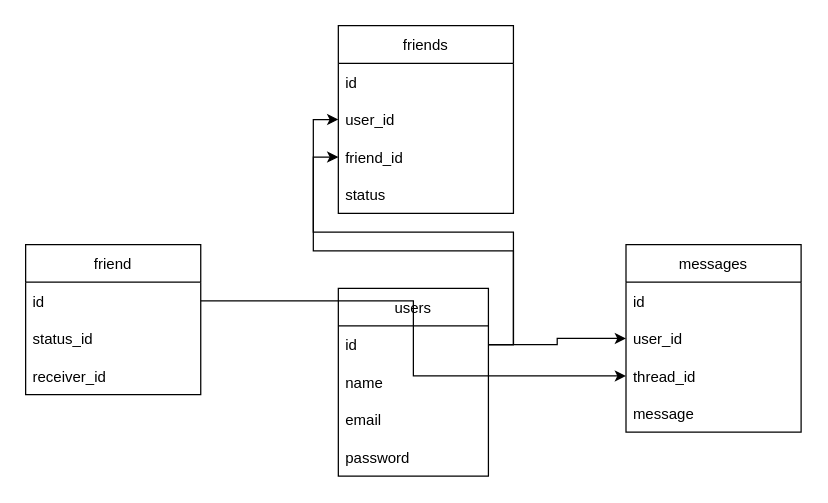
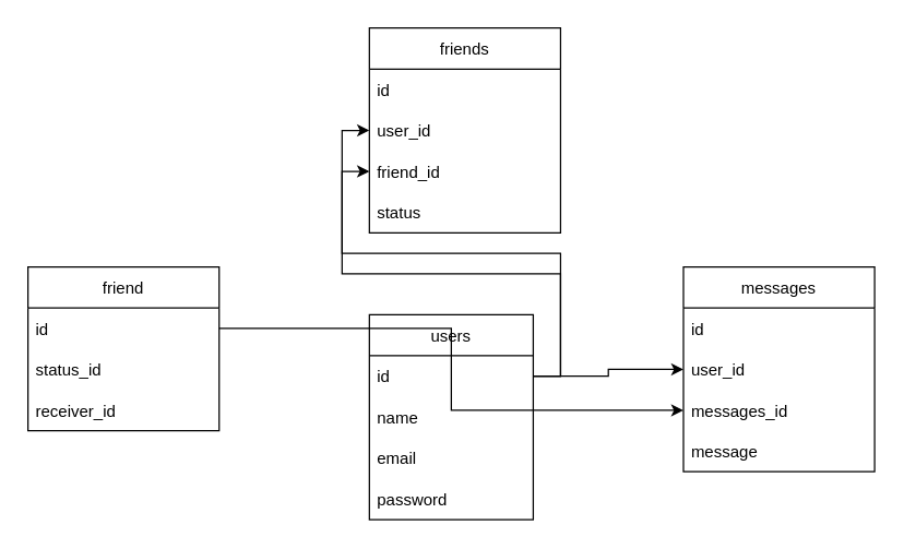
  <mxCell id="0" />
  <mxCell id="1" parent="0" />
  <mxCell id="2" value="friend" style="swimlane;fontStyle=0;childLayout=stackLayout;horizontal=1;startSize=30;horizontalStack=0;resizeParent=1;resizeParentMax=0;resizeLast=0;collapsible=1;marginBottom=0;" vertex="1" parent="1"><mxGeometry x="20" y="195" width="140" height="120" as="geometry" /></mxCell>
  <mxCell id="3" value="id" style="text;strokeColor=none;fillColor=none;align=left;verticalAlign=middle;spacingLeft=4;spacingRight=4;overflow=hidden;points=[[0,0.5],[1,0.5]];portConstraint=eastwest;rotatable=0;" vertex="1" parent="2"><mxGeometry y="30" width="140" height="30" as="geometry" /></mxCell>
  <mxCell id="4" value="status_id" style="text;strokeColor=none;fillColor=none;align=left;verticalAlign=middle;spacingLeft=4;spacingRight=4;overflow=hidden;points=[[0,0.5],[1,0.5]];portConstraint=eastwest;rotatable=0;" vertex="1" parent="2"><mxGeometry y="60" width="140" height="30" as="geometry" /></mxCell>
  <mxCell id="5" value="receiver_id" style="text;strokeColor=none;fillColor=none;align=left;verticalAlign=middle;spacingLeft=4;spacingRight=4;overflow=hidden;points=[[0,0.5],[1,0.5]];portConstraint=eastwest;rotatable=0;" vertex="1" parent="2"><mxGeometry y="90" width="140" height="30" as="geometry" /></mxCell>
  <mxCell id="6" value="messages" style="swimlane;fontStyle=0;childLayout=stackLayout;horizontal=1;startSize=30;horizontalStack=0;resizeParent=1;resizeParentMax=0;resizeLast=0;collapsible=1;marginBottom=0;" vertex="1" parent="1"><mxGeometry x="500" y="195" width="140" height="150" as="geometry" /></mxCell>
  <mxCell id="7" value="id" style="text;strokeColor=none;fillColor=none;align=left;verticalAlign=middle;spacingLeft=4;spacingRight=4;overflow=hidden;points=[[0,0.5],[1,0.5]];portConstraint=eastwest;rotatable=0;" vertex="1" parent="6"><mxGeometry y="30" width="140" height="30" as="geometry" /></mxCell>
  <mxCell id="8" value="user_id" style="text;strokeColor=none;fillColor=none;align=left;verticalAlign=middle;spacingLeft=4;spacingRight=4;overflow=hidden;points=[[0,0.5],[1,0.5]];portConstraint=eastwest;rotatable=0;" vertex="1" parent="6"><mxGeometry y="60" width="140" height="30" as="geometry" /></mxCell>
- <mxCell id="9" value="thread_id" style="text;strokeColor=none;fillColor=none;align=left;verticalAlign=middle;spacingLeft=4;spacingRight=4;overflow=hidden;points=[[0,0.5],[1,0.5]];portConstraint=eastwest;rotatable=0;" vertex="1" parent="6"><mxGeometry y="90" width="140" height="30" as="geometry" /></mxCell>
+ <mxCell id="9" value="messages_id" style="text;strokeColor=none;fillColor=none;align=left;verticalAlign=middle;spacingLeft=4;spacingRight=4;overflow=hidden;points=[[0,0.5],[1,0.5]];portConstraint=eastwest;rotatable=0;" vertex="1" parent="6"><mxGeometry y="90" width="140" height="30" as="geometry" /></mxCell>
  <mxCell id="10" value="message" style="text;strokeColor=none;fillColor=none;align=left;verticalAlign=middle;spacingLeft=4;spacingRight=4;overflow=hidden;points=[[0,0.5],[1,0.5]];portConstraint=eastwest;rotatable=0;" vertex="1" parent="6"><mxGeometry y="120" width="140" height="30" as="geometry" /></mxCell>
  <mxCell id="11" value="users" style="swimlane;fontStyle=0;childLayout=stackLayout;horizontal=1;startSize=30;horizontalStack=0;resizeParent=1;resizeParentMax=0;resizeLast=0;collapsible=1;marginBottom=0;" vertex="1" parent="1"><mxGeometry x="270" y="230" width="120" height="150" as="geometry" /></mxCell>
  <mxCell id="12" value="id" style="text;strokeColor=none;fillColor=none;align=left;verticalAlign=middle;spacingLeft=4;spacingRight=4;overflow=hidden;points=[[0,0.5],[1,0.5]];portConstraint=eastwest;rotatable=0;" vertex="1" parent="11"><mxGeometry y="30" width="120" height="30" as="geometry" /></mxCell>
  <mxCell id="13" value="name" style="text;strokeColor=none;fillColor=none;align=left;verticalAlign=middle;spacingLeft=4;spacingRight=4;overflow=hidden;points=[[0,0.5],[1,0.5]];portConstraint=eastwest;rotatable=0;" vertex="1" parent="11"><mxGeometry y="60" width="120" height="30" as="geometry" /></mxCell>
  <mxCell id="14" value="email" style="text;strokeColor=none;fillColor=none;align=left;verticalAlign=middle;spacingLeft=4;spacingRight=4;overflow=hidden;points=[[0,0.5],[1,0.5]];portConstraint=eastwest;rotatable=0;" vertex="1" parent="11"><mxGeometry y="90" width="120" height="30" as="geometry" /></mxCell>
  <mxCell id="15" value="password" style="text;strokeColor=none;fillColor=none;align=left;verticalAlign=middle;spacingLeft=4;spacingRight=4;overflow=hidden;points=[[0,0.5],[1,0.5]];portConstraint=eastwest;rotatable=0;" vertex="1" parent="11"><mxGeometry y="120" width="120" height="30" as="geometry" /></mxCell>
  <mxCell id="16" value="friends" style="swimlane;fontStyle=0;childLayout=stackLayout;horizontal=1;startSize=30;horizontalStack=0;resizeParent=1;resizeParentMax=0;resizeLast=0;collapsible=1;marginBottom=0;" vertex="1" parent="1"><mxGeometry x="270" y="20" width="140" height="150" as="geometry" /></mxCell>
  <mxCell id="17" value="id" style="text;strokeColor=none;fillColor=none;align=left;verticalAlign=middle;spacingLeft=4;spacingRight=4;overflow=hidden;points=[[0,0.5],[1,0.5]];portConstraint=eastwest;rotatable=0;" vertex="1" parent="16"><mxGeometry y="30" width="140" height="30" as="geometry" /></mxCell>
  <mxCell id="18" value="user_id" style="text;strokeColor=none;fillColor=none;align=left;verticalAlign=middle;spacingLeft=4;spacingRight=4;overflow=hidden;points=[[0,0.5],[1,0.5]];portConstraint=eastwest;rotatable=0;" vertex="1" parent="16"><mxGeometry y="60" width="140" height="30" as="geometry" /></mxCell>
  <mxCell id="19" value="friend_id" style="text;strokeColor=none;fillColor=none;align=left;verticalAlign=middle;spacingLeft=4;spacingRight=4;overflow=hidden;points=[[0,0.5],[1,0.5]];portConstraint=eastwest;rotatable=0;" vertex="1" parent="16"><mxGeometry y="90" width="140" height="30" as="geometry" /></mxCell>
  <mxCell id="20" value="status" style="text;strokeColor=none;fillColor=none;align=left;verticalAlign=middle;spacingLeft=4;spacingRight=4;overflow=hidden;points=[[0,0.5],[1,0.5]];portConstraint=eastwest;rotatable=0;" vertex="1" parent="16"><mxGeometry y="120" width="140" height="30" as="geometry" /></mxCell>
  <mxCell id="21" style="edgeStyle=orthogonalEdgeStyle;rounded=0;orthogonalLoop=1;jettySize=auto;html=1;entryX=0;entryY=0.5;entryDx=0;entryDy=0;" edge="1" parent="1" source="12" target="19"><mxGeometry relative="1" as="geometry" /></mxCell>
  <mxCell id="22" style="edgeStyle=orthogonalEdgeStyle;rounded=0;orthogonalLoop=1;jettySize=auto;html=1;entryX=0;entryY=0.5;entryDx=0;entryDy=0;" edge="1" parent="1" source="3" target="9"><mxGeometry relative="1" as="geometry" /></mxCell>
  <mxCell id="23" style="edgeStyle=orthogonalEdgeStyle;rounded=0;orthogonalLoop=1;jettySize=auto;html=1;entryX=0;entryY=0.5;entryDx=0;entryDy=0;" edge="1" parent="1" source="12" target="18"><mxGeometry relative="1" as="geometry" /></mxCell>
  <mxCell id="24" style="edgeStyle=orthogonalEdgeStyle;rounded=0;orthogonalLoop=1;jettySize=auto;html=1;entryX=0;entryY=0.5;entryDx=0;entryDy=0;" edge="1" parent="1" source="12" target="8"><mxGeometry relative="1" as="geometry" /></mxCell>
